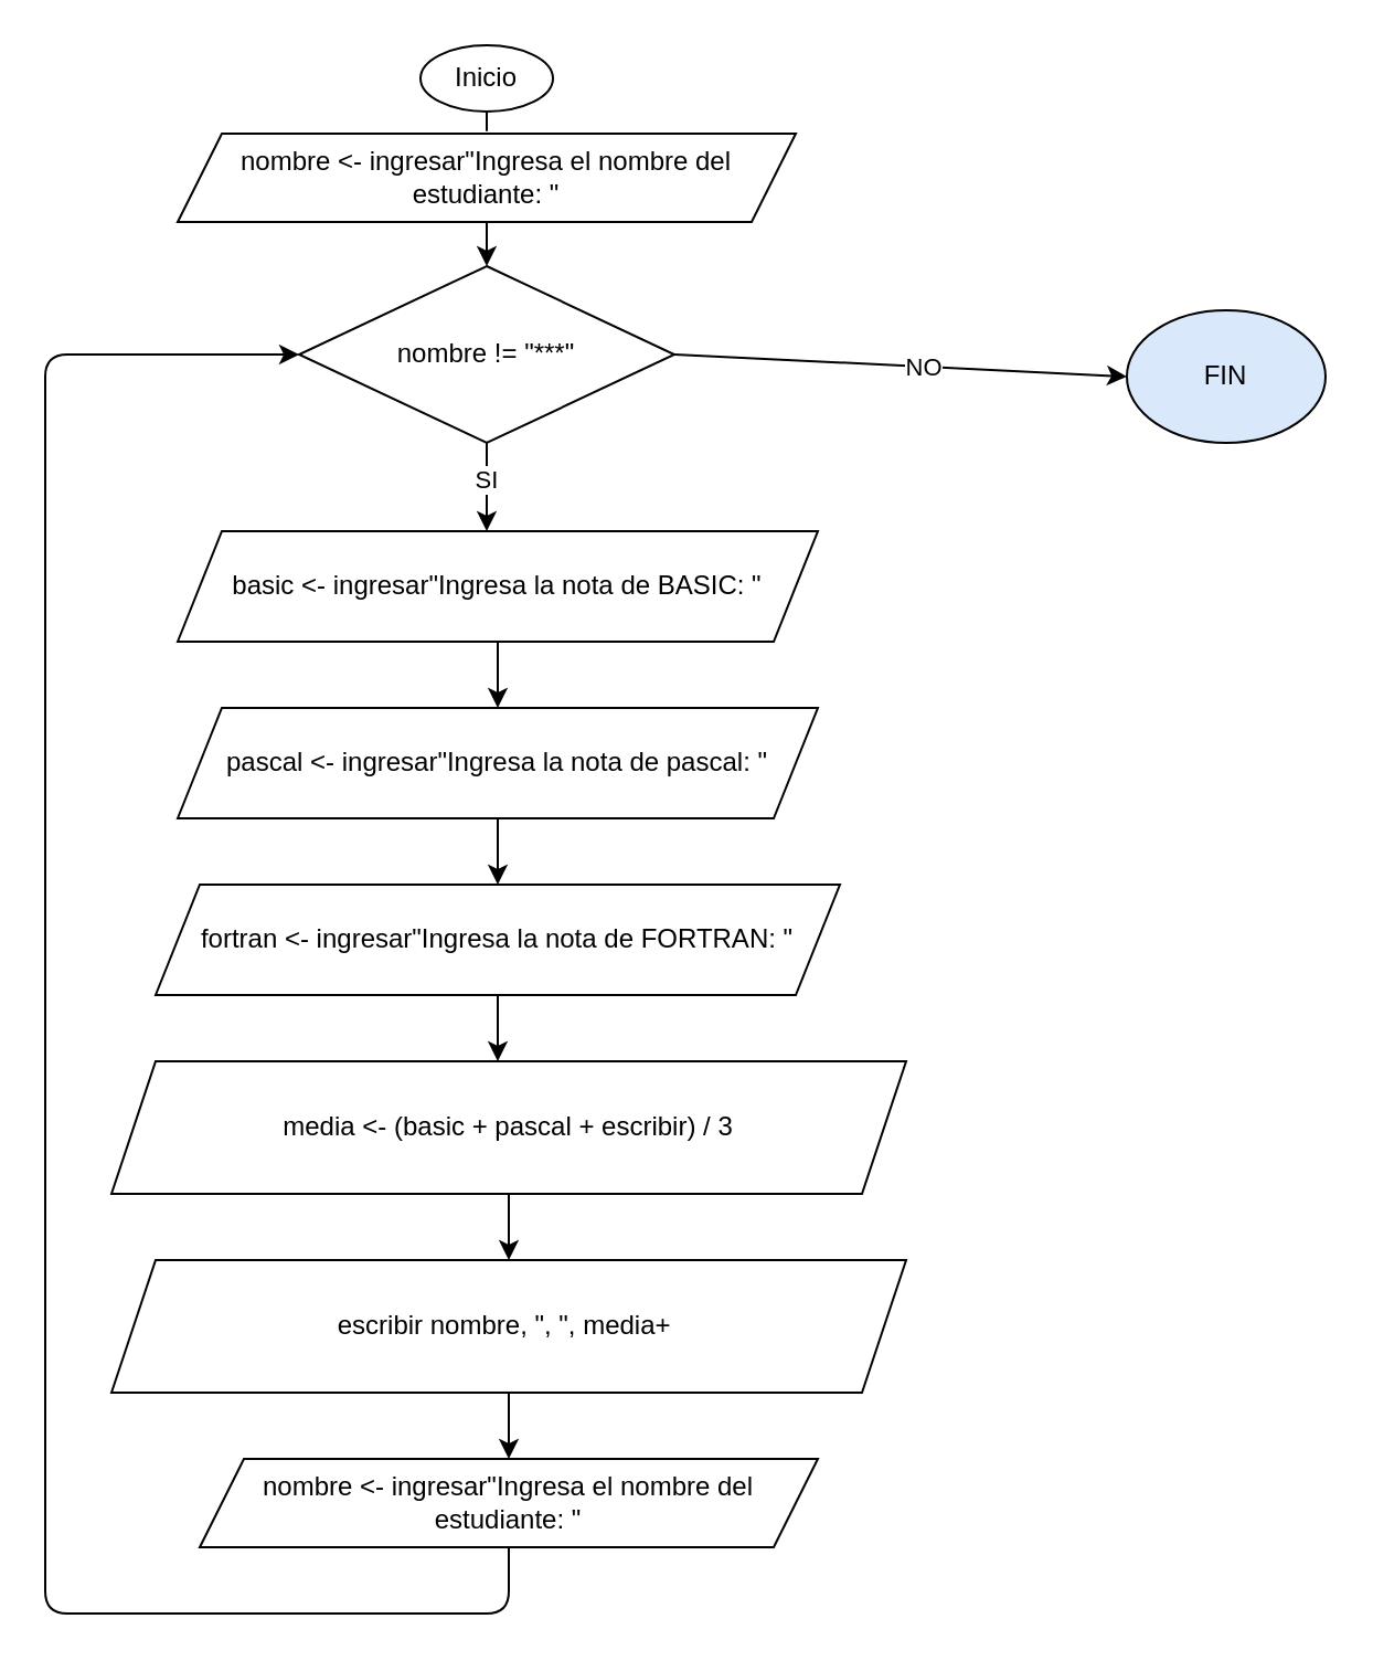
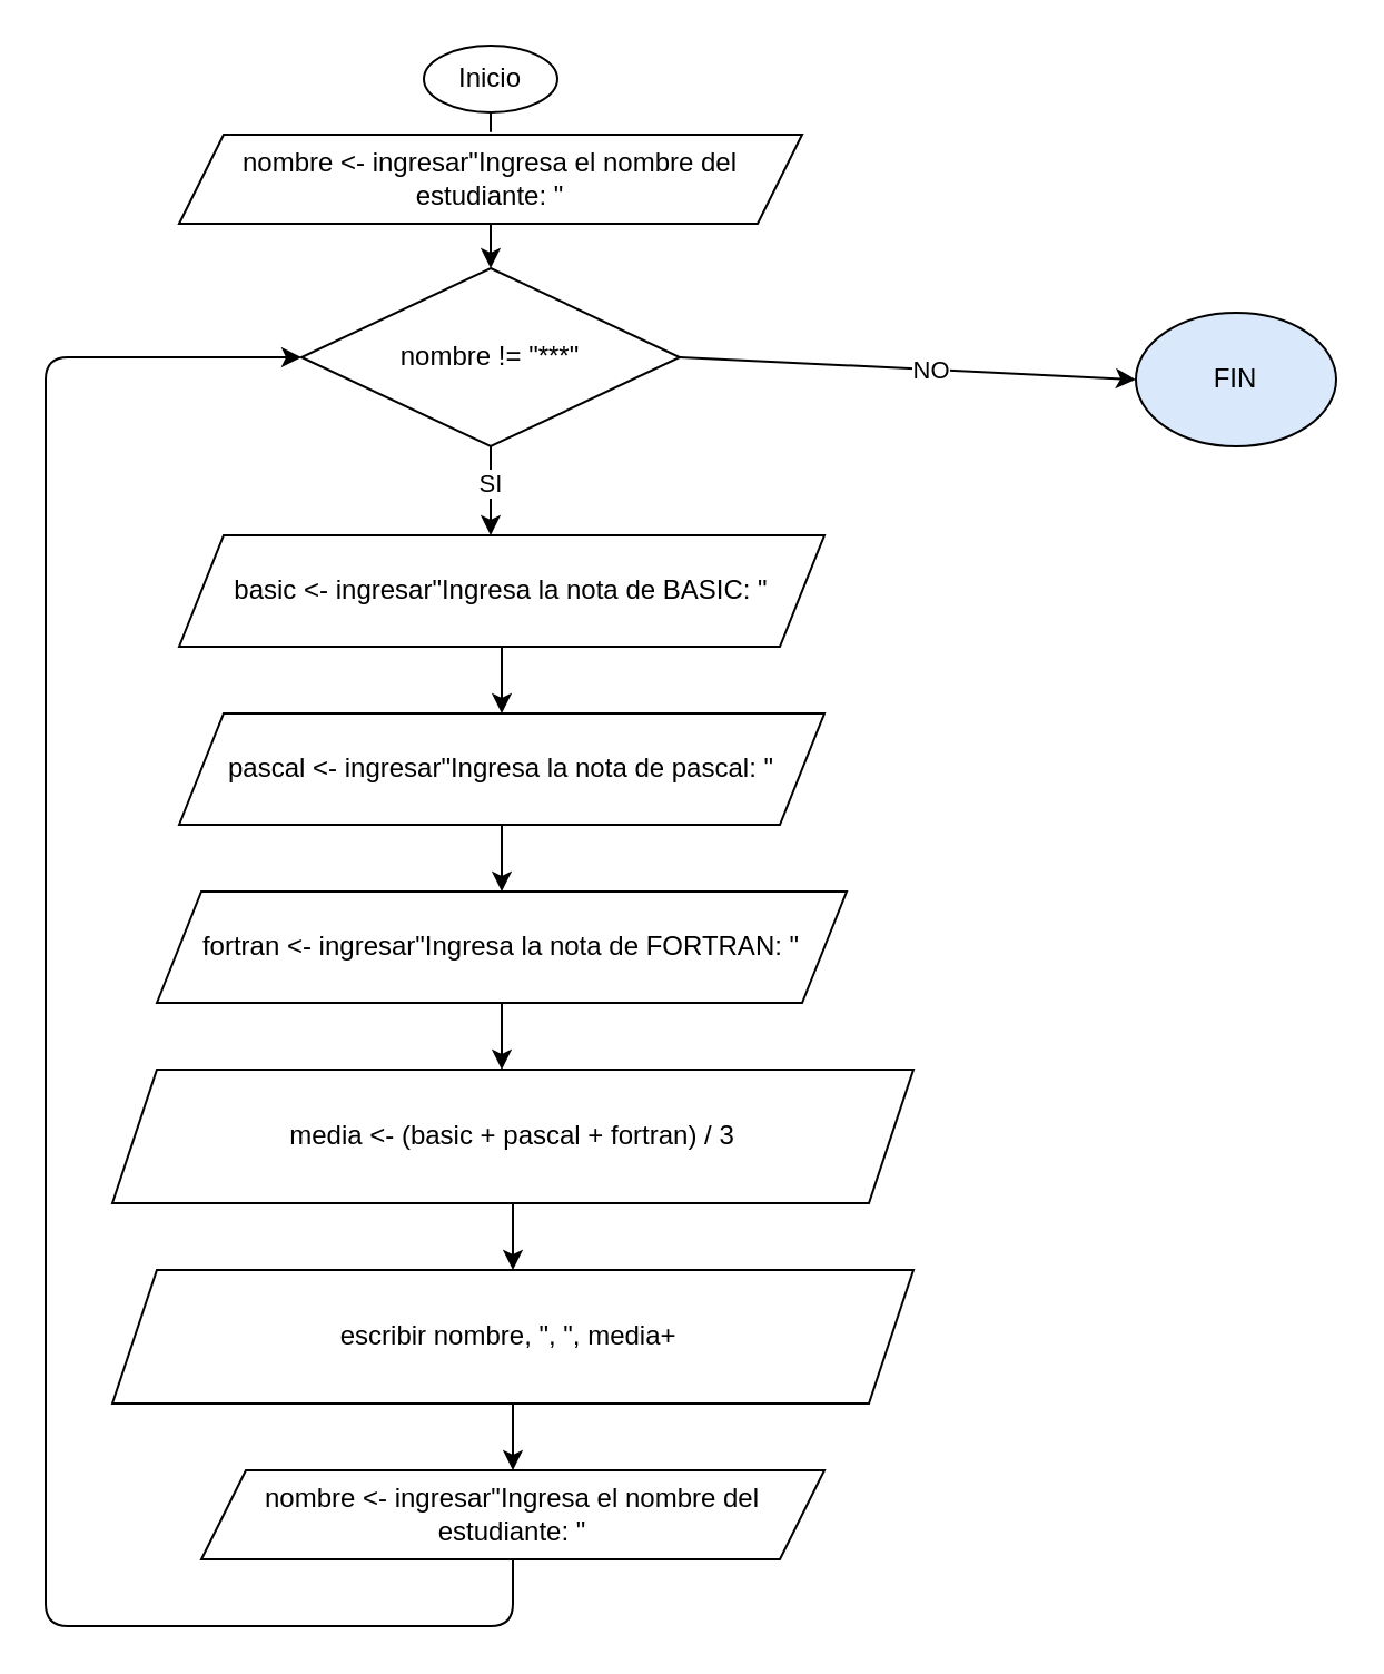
  <mxCell id="0" />
  <mxCell id="1" parent="0" />
  <mxCell id="2" value="Inicio" style="ellipse;whiteSpace=wrap;html=1;" vertex="1" parent="1"><mxGeometry x="190" y="20" width="60" height="30" as="geometry" /></mxCell>
  <mxCell id="3" value="" style="endArrow=classic;html=1;exitX=0.5;exitY=1;exitDx=0;exitDy=0;startArrow=none;" edge="1" parent="1" source="24"><mxGeometry width="50" height="50" relative="1" as="geometry"><mxPoint x="220" y="70" as="sourcePoint" /><mxPoint x="220" y="60" as="targetPoint" /><Array as="points" /></mxGeometry></mxCell>
  <mxCell id="4" value="" style="endArrow=classic;html=1;" edge="1" parent="1"><mxGeometry width="50" height="50" relative="1" as="geometry"><mxPoint x="220" y="90" as="sourcePoint" /><mxPoint x="220" y="120" as="targetPoint" /></mxGeometry></mxCell>
  <mxCell id="5" value="nombre != &quot;***&quot;" style="rhombus;whiteSpace=wrap;html=1;" vertex="1" parent="1"><mxGeometry x="135" y="120" width="170" height="80" as="geometry" /></mxCell>
  <mxCell id="6" value="" style="endArrow=classic;html=1;exitX=0.5;exitY=1;exitDx=0;exitDy=0;" edge="1" parent="1" source="5"><mxGeometry width="50" height="50" relative="1" as="geometry"><mxPoint x="390" y="290" as="sourcePoint" /><mxPoint x="220" y="240" as="targetPoint" /></mxGeometry></mxCell>
  <mxCell id="7" value="SI" style="edgeLabel;html=1;align=center;verticalAlign=middle;resizable=0;points=[];" vertex="1" connectable="0" parent="6"><mxGeometry x="-0.191" y="-1" relative="1" as="geometry"><mxPoint as="offset" /></mxGeometry></mxCell>
  <mxCell id="8" value="basic &amp;lt;- ingresar&quot;Ingresa la nota de BASIC: &quot;" style="shape=parallelogram;perimeter=parallelogramPerimeter;whiteSpace=wrap;html=1;fixedSize=1;" vertex="1" parent="1"><mxGeometry x="80" y="240" width="290" height="50" as="geometry" /></mxCell>
  <mxCell id="9" value="" style="endArrow=classic;html=1;exitX=0.5;exitY=1;exitDx=0;exitDy=0;" edge="1" parent="1" source="8"><mxGeometry width="50" height="50" relative="1" as="geometry"><mxPoint x="170" y="390" as="sourcePoint" /><mxPoint x="225" y="320" as="targetPoint" /></mxGeometry></mxCell>
  <mxCell id="10" value="pascal &amp;lt;- ingresar&quot;Ingresa la nota de pascal: &quot;" style="shape=parallelogram;perimeter=parallelogramPerimeter;whiteSpace=wrap;html=1;fixedSize=1;" vertex="1" parent="1"><mxGeometry x="80" y="320" width="290" height="50" as="geometry" /></mxCell>
  <mxCell id="11" value="" style="endArrow=classic;html=1;exitX=0.5;exitY=1;exitDx=0;exitDy=0;" edge="1" parent="1" source="10"><mxGeometry width="50" height="50" relative="1" as="geometry"><mxPoint x="170" y="470" as="sourcePoint" /><mxPoint x="225" y="400" as="targetPoint" /></mxGeometry></mxCell>
  <mxCell id="12" value="fortran &amp;lt;- ingresar&quot;Ingresa la nota de FORTRAN: &quot;" style="shape=parallelogram;perimeter=parallelogramPerimeter;whiteSpace=wrap;html=1;fixedSize=1;" vertex="1" parent="1"><mxGeometry x="70" y="400" width="310" height="50" as="geometry" /></mxCell>
  <mxCell id="13" value="" style="endArrow=classic;html=1;exitX=0.5;exitY=1;exitDx=0;exitDy=0;" edge="1" parent="1" source="12"><mxGeometry width="50" height="50" relative="1" as="geometry"><mxPoint x="300" y="610" as="sourcePoint" /><mxPoint x="225" y="480" as="targetPoint" /></mxGeometry></mxCell>
- <mxCell id="14" value="media &amp;lt;- (basic + pascal + escribir) / 3" style="shape=parallelogram;perimeter=parallelogramPerimeter;whiteSpace=wrap;html=1;fixedSize=1;" vertex="1" parent="1"><mxGeometry x="50" y="480" width="360" height="60" as="geometry" /></mxCell>
+ <mxCell id="14" value="media &amp;lt;- (basic + pascal + fortran) / 3" style="shape=parallelogram;perimeter=parallelogramPerimeter;whiteSpace=wrap;html=1;fixedSize=1;" vertex="1" parent="1"><mxGeometry x="50" y="480" width="360" height="60" as="geometry" /></mxCell>
  <mxCell id="15" value="" style="endArrow=classic;html=1;exitX=0.5;exitY=1;exitDx=0;exitDy=0;" edge="1" parent="1" source="14"><mxGeometry width="50" height="50" relative="1" as="geometry"><mxPoint x="300" y="650" as="sourcePoint" /><mxPoint x="230" y="570" as="targetPoint" /></mxGeometry></mxCell>
  <mxCell id="16" value="escribir nombre, &quot;, &quot;, media+&amp;nbsp;" style="shape=parallelogram;perimeter=parallelogramPerimeter;whiteSpace=wrap;html=1;fixedSize=1;" vertex="1" parent="1"><mxGeometry x="50" y="570" width="360" height="60" as="geometry" /></mxCell>
  <mxCell id="17" value="" style="endArrow=classic;html=1;exitX=0.5;exitY=1;exitDx=0;exitDy=0;" edge="1" parent="1" source="16"><mxGeometry width="50" height="50" relative="1" as="geometry"><mxPoint x="300" y="760" as="sourcePoint" /><mxPoint x="230" y="660" as="targetPoint" /></mxGeometry></mxCell>
  <mxCell id="18" value="nombre &amp;lt;- ingresar&quot;Ingresa el nombre del estudiante: &quot;" style="shape=parallelogram;perimeter=parallelogramPerimeter;whiteSpace=wrap;html=1;fixedSize=1;" vertex="1" parent="1"><mxGeometry x="90" y="660" width="280" height="40" as="geometry" /></mxCell>
  <mxCell id="19" value="" style="endArrow=classic;html=1;exitX=0.5;exitY=1;exitDx=0;exitDy=0;entryX=0;entryY=0.5;entryDx=0;entryDy=0;" edge="1" parent="1" source="18" target="5"><mxGeometry width="50" height="50" relative="1" as="geometry"><mxPoint x="430" y="510" as="sourcePoint" /><mxPoint x="480" y="460" as="targetPoint" /><Array as="points"><mxPoint x="230" y="730" /><mxPoint x="140" y="730" /><mxPoint x="20" y="730" /><mxPoint x="20" y="160" /></Array></mxGeometry></mxCell>
  <mxCell id="20" value="" style="endArrow=classic;html=1;exitX=1;exitY=0.5;exitDx=0;exitDy=0;" edge="1" parent="1" source="5"><mxGeometry width="50" height="50" relative="1" as="geometry"><mxPoint x="300" y="280" as="sourcePoint" /><mxPoint x="510" y="170" as="targetPoint" /></mxGeometry></mxCell>
  <mxCell id="21" value="NO" style="edgeLabel;html=1;align=center;verticalAlign=middle;resizable=0;points=[];" vertex="1" connectable="0" parent="20"><mxGeometry x="0.105" relative="1" as="geometry"><mxPoint as="offset" /></mxGeometry></mxCell>
  <mxCell id="22" value="FIN" style="ellipse;whiteSpace=wrap;html=1;fillColor=#dae8fc;" vertex="1" parent="1"><mxGeometry x="510" y="140" width="90" height="60" as="geometry" /></mxCell>
  <mxCell id="23" value="" style="endArrow=none;html=1;exitX=0.5;exitY=1;exitDx=0;exitDy=0;entryX=0.5;entryY=-0.027;entryDx=0;entryDy=0;entryPerimeter=0;" edge="1" parent="1" source="2" target="24"><mxGeometry width="50" height="50" relative="1" as="geometry"><mxPoint x="220" y="30" as="sourcePoint" /><mxPoint x="220" y="40" as="targetPoint" /><Array as="points" /></mxGeometry></mxCell>
  <mxCell id="24" value="nombre &amp;lt;- ingresar&quot;Ingresa el nombre del estudiante: &quot;" style="shape=parallelogram;perimeter=parallelogramPerimeter;whiteSpace=wrap;html=1;fixedSize=1;" vertex="1" parent="1"><mxGeometry x="80" y="60" width="280" height="40" as="geometry" /></mxCell>
